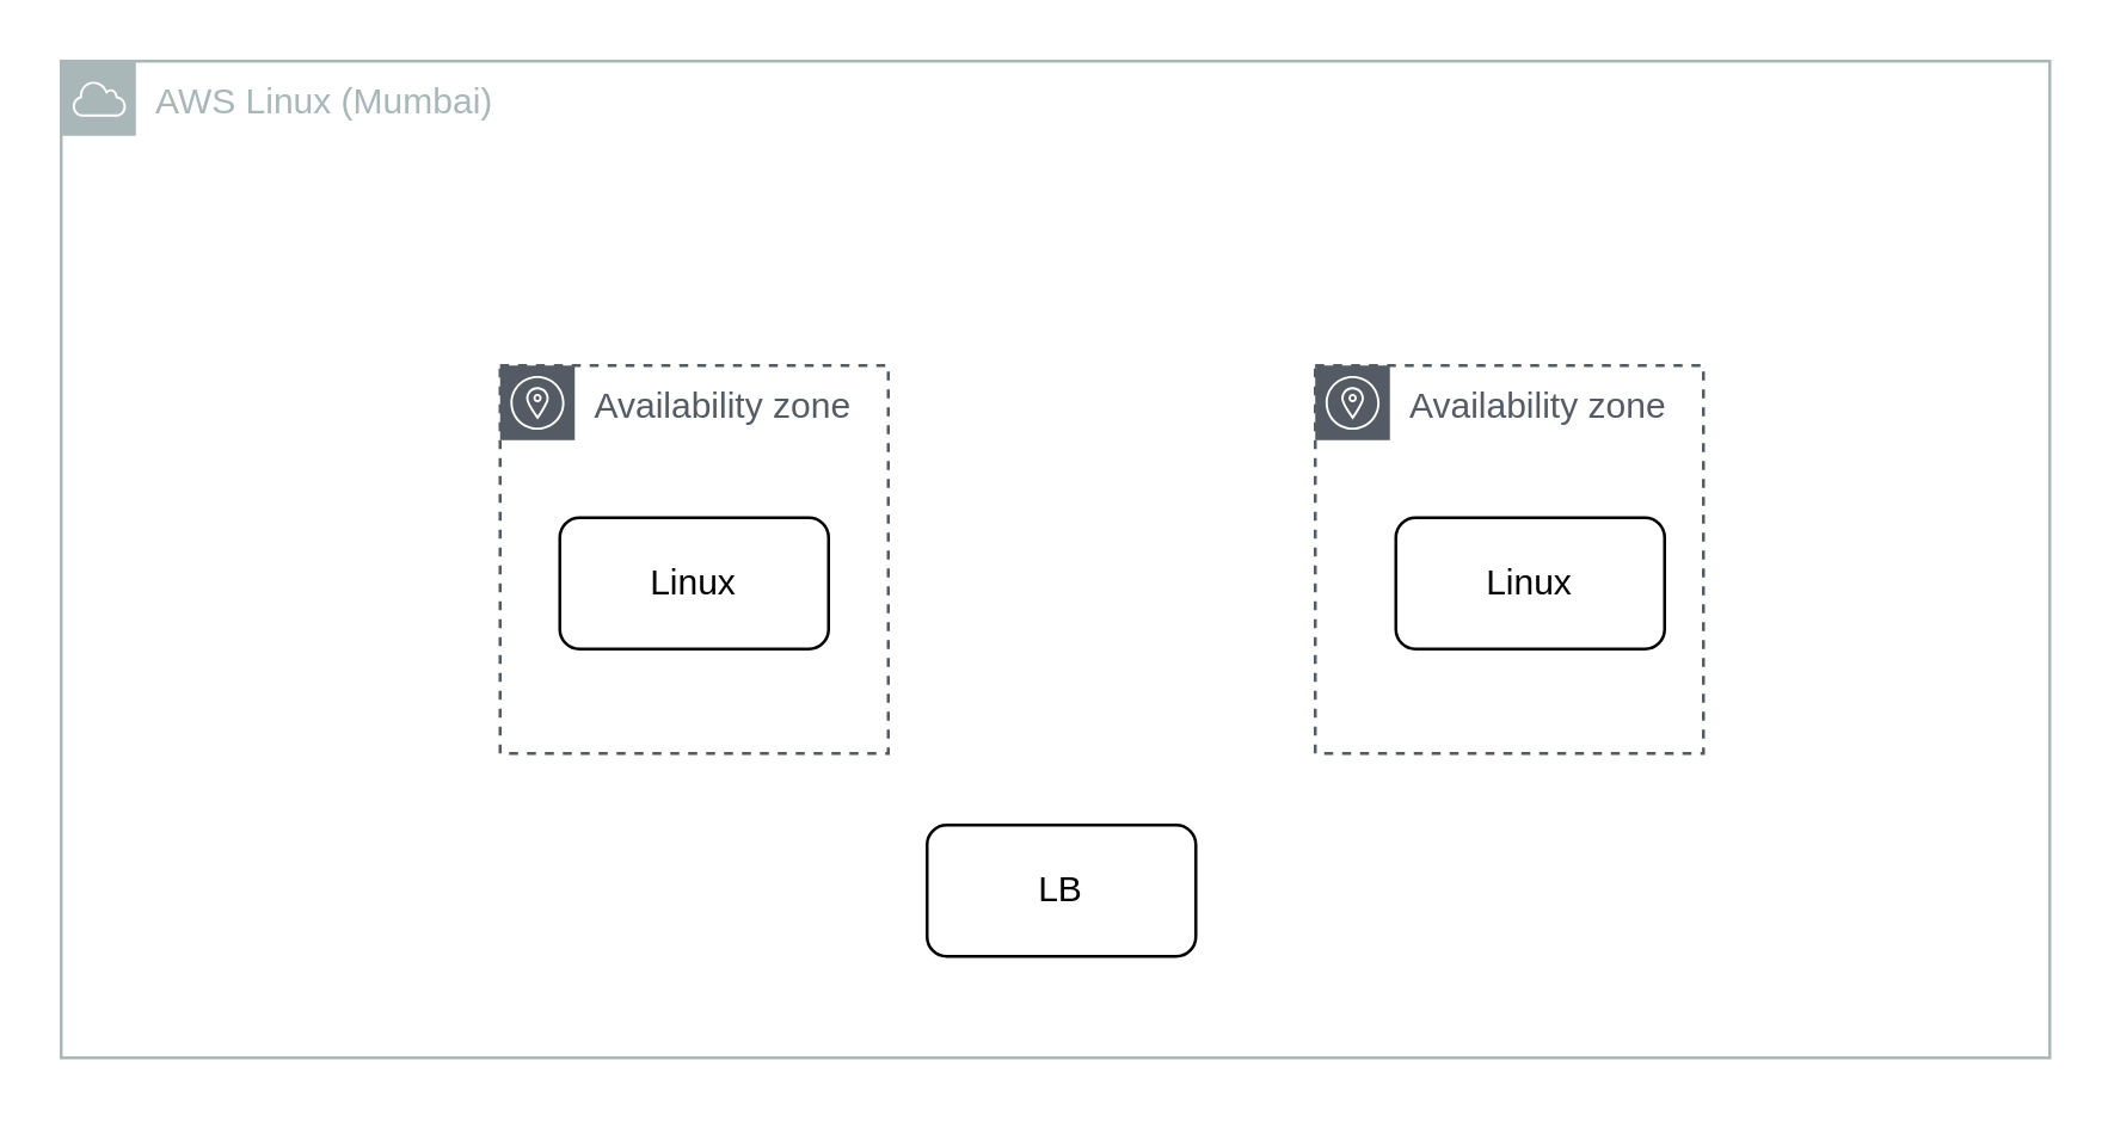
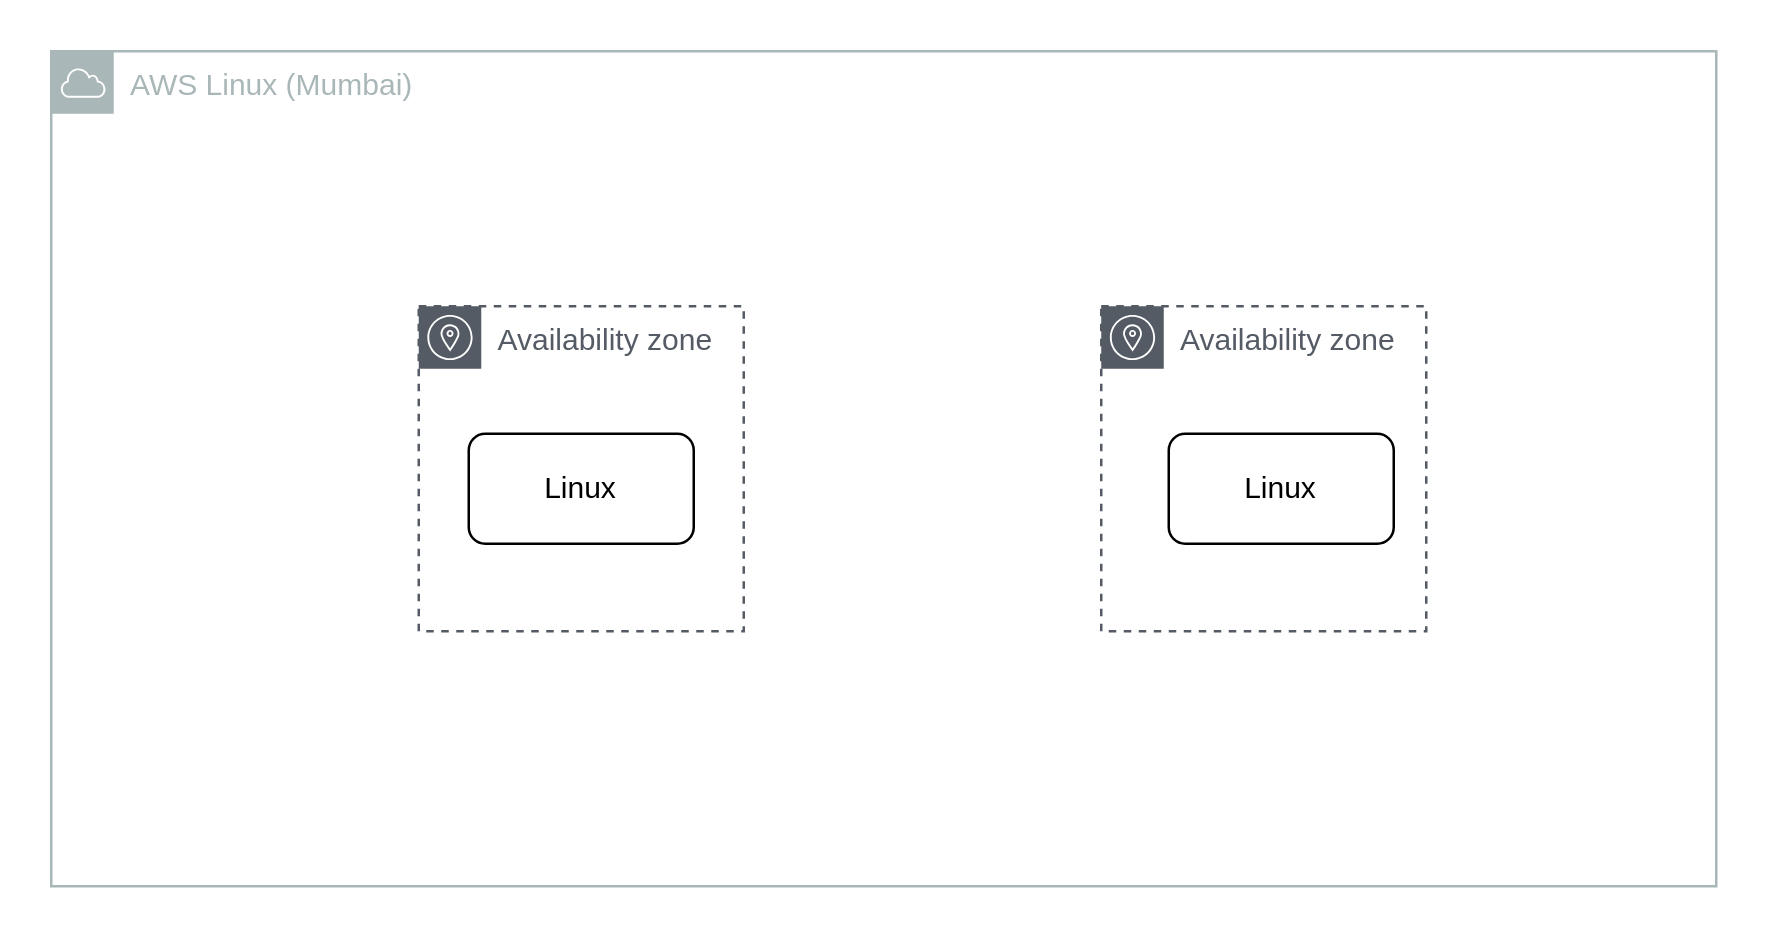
  <mxCell id="0" />
  <mxCell id="1" parent="0" />
  <mxCell id="2" value="AWS Linux (Mumbai)" style="sketch=0;outlineConnect=0;gradientColor=none;html=1;whiteSpace=wrap;fontSize=12;fontStyle=0;shape=mxgraph.aws4.group;grIcon=mxgraph.aws4.group_aws_cloud;strokeColor=#AAB7B8;fillColor=none;verticalAlign=top;align=left;spacingLeft=30;fontColor=#AAB7B8;dashed=0;" vertex="1" parent="1"><mxGeometry x="20" y="20" width="666" height="334" as="geometry" /></mxCell>
  <mxCell id="3" value="Availability zone" style="sketch=0;outlineConnect=0;gradientColor=none;html=1;whiteSpace=wrap;fontSize=12;fontStyle=0;shape=mxgraph.aws4.group;grIcon=mxgraph.aws4.group_availability_zone;strokeColor=#545B64;fillColor=none;verticalAlign=top;align=left;spacingLeft=30;fontColor=#545B64;dashed=1;" vertex="1" parent="1"><mxGeometry x="167" y="122" width="130" height="130" as="geometry" /></mxCell>
  <mxCell id="4" value="Availability zone" style="sketch=0;outlineConnect=0;gradientColor=none;html=1;whiteSpace=wrap;fontSize=12;fontStyle=0;shape=mxgraph.aws4.group;grIcon=mxgraph.aws4.group_availability_zone;strokeColor=#545B64;fillColor=none;verticalAlign=top;align=left;spacingLeft=30;fontColor=#545B64;dashed=1;" vertex="1" parent="1"><mxGeometry x="440" y="122" width="130" height="130" as="geometry" /></mxCell>
  <mxCell id="5" value="Linux" style="rounded=1;whiteSpace=wrap;html=1;" vertex="1" parent="1"><mxGeometry x="187" y="173" width="90" height="44" as="geometry" /></mxCell>
  <mxCell id="6" value="Linux" style="rounded=1;whiteSpace=wrap;html=1;" vertex="1" parent="1"><mxGeometry x="467" y="173" width="90" height="44" as="geometry" /></mxCell>
- <mxCell id="7" value="LB" style="rounded=1;whiteSpace=wrap;html=1;" vertex="1" parent="1"><mxGeometry x="310" y="276" width="90" height="44" as="geometry" /></mxCell>
